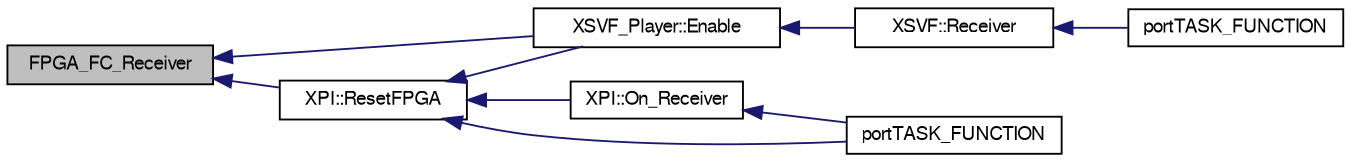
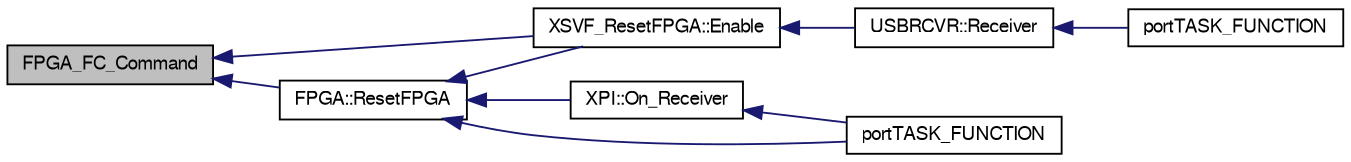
  digraph {
    rankdir=LR
    node [color=black fontname=FreeSans fontsize=10 shape=record]
    edge [color=midnightblue dir=back fontname=FreeSans fontsize=10 labelfontname=FreeSans labelfontsize=10 style=solid]
-   n1 [fillcolor=grey75 fontcolor=black height=0.2 label=FPGA_FC_Receiver style=filled width=0.4]
-   n2 [height=0.2 label="XPI::ResetFPGA" width=0.4]
-   n3 [height=0.2 label="XSVF_Player::Enable" width=0.4]
-   n4 [height=0.2 label="XSVF::Receiver" width=0.4]
+   n1 [fillcolor=grey75 fontcolor=black height=0.2 label=FPGA_FC_Command style=filled width=0.4]
+   n2 [height=0.2 label="FPGA::ResetFPGA" width=0.4]
+   n3 [height=0.2 label="XSVF_ResetFPGA::Enable" width=0.4]
+   n4 [height=0.2 label="USBRCVR::Receiver" width=0.4]
    n5 [height=0.2 label=portTASK_FUNCTION width=0.4]
    n6 [height=0.2 label="XPI::On_Receiver" width=0.4]
    n7 [height=0.2 label=portTASK_FUNCTION width=0.4]
    n1 -> n2
    n1 -> n3
    n2 -> n3
    n2 -> n6
    n2 -> n7
    n3 -> n4
    n4 -> n5
    n6 -> n7
  }
